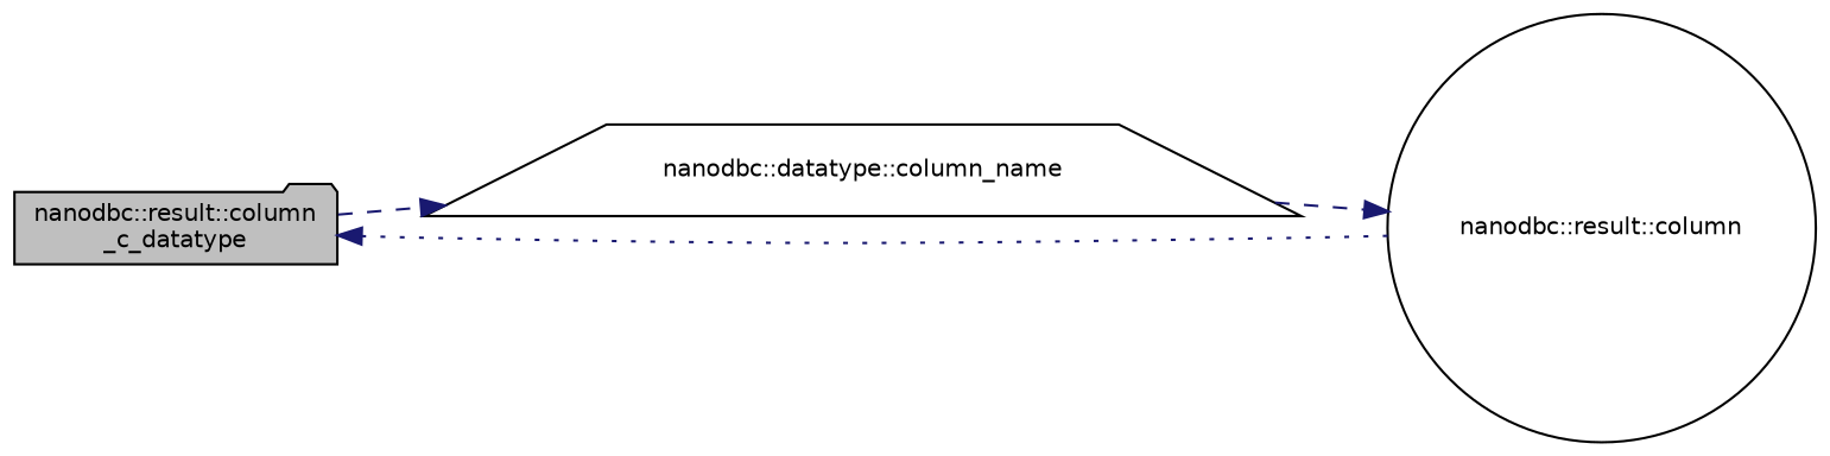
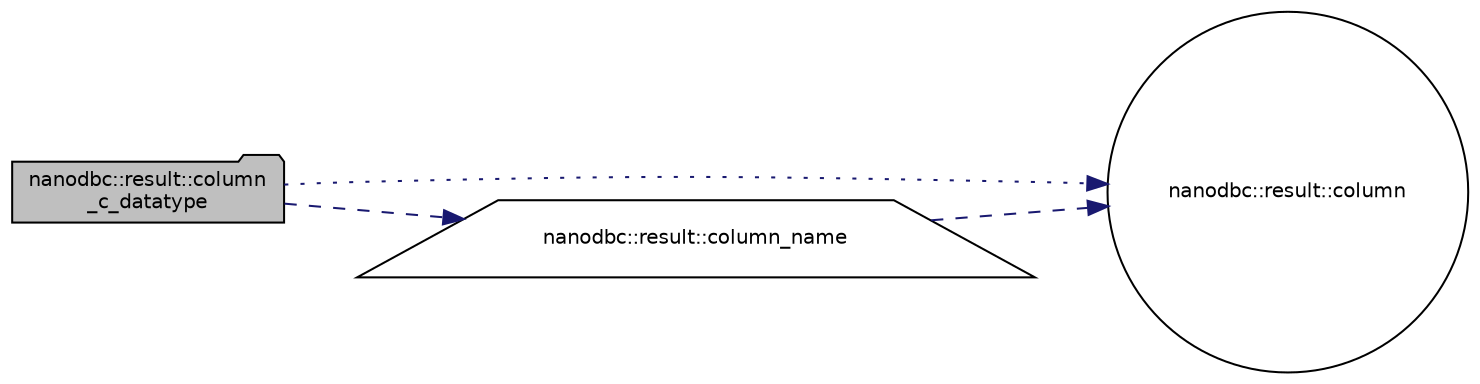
  digraph {
    rankdir=LR
    node [color=black fillcolor=white fontname=Helvetica fontsize=10 style=filled]
    edge [color=midnightblue fontname=Helvetica fontsize=10 labelfontname=Helvetica labelfontsize=10 style=dashed]
    n1 [fillcolor=grey75 fontcolor=black height=0.2 label="nanodbc::result::column\l_c_datatype" shape=folder width=0.4]
    n2 [height=0.2 label="nanodbc::result::column" shape=circle width=0.4]
-   n3 [height=0.2 label="nanodbc::datatype::column_name" shape=trapezium width=0.4]
-   n2 -> n1 [style=dotted]
+   n3 [height=0.2 label="nanodbc::result::column_name" shape=trapezium width=0.4]
+   n1 -> n2 [style=dotted]
    n1 -> n3
    n3 -> n2
  }
